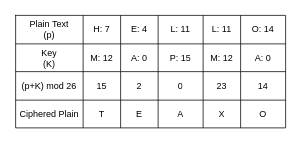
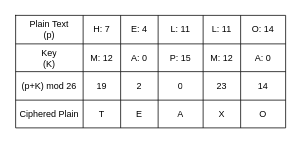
  <mxCell id="0" />
  <mxCell id="1" parent="0" />
  <mxCell id="2" value="" style="shape=table;startSize=0;container=1;collapsible=0;childLayout=tableLayout;fillColor=none;" vertex="1" parent="1"><mxGeometry x="20" y="20" width="360" height="150" as="geometry" /></mxCell>
  <mxCell id="3" value="" style="shape=tableRow;horizontal=0;startSize=0;swimlaneHead=0;swimlaneBody=0;strokeColor=inherit;top=0;left=0;bottom=0;right=0;collapsible=0;dropTarget=0;fillColor=none;points=[[0,0.5],[1,0.5]];portConstraint=eastwest;" vertex="1" parent="2"><mxGeometry width="360" height="38" as="geometry" /></mxCell>
  <mxCell id="4" value="Plain Text&lt;div&gt;(p)&lt;/div&gt;" style="shape=partialRectangle;html=1;whiteSpace=wrap;connectable=0;strokeColor=inherit;overflow=hidden;fillColor=none;top=0;left=0;bottom=0;right=0;pointerEvents=1;" vertex="1" parent="3"><mxGeometry width="90" height="38" as="geometry"><mxRectangle width="90" height="38" as="alternateBounds" /></mxGeometry></mxCell>
  <mxCell id="5" value="H: 7" style="shape=partialRectangle;html=1;whiteSpace=wrap;connectable=0;strokeColor=inherit;overflow=hidden;fillColor=none;top=0;left=0;bottom=0;right=0;pointerEvents=1;" vertex="1" parent="3"><mxGeometry x="90" width="50" height="38" as="geometry"><mxRectangle width="50" height="38" as="alternateBounds" /></mxGeometry></mxCell>
  <mxCell id="6" value="E: 4" style="shape=partialRectangle;html=1;whiteSpace=wrap;connectable=0;strokeColor=inherit;overflow=hidden;fillColor=none;top=0;left=0;bottom=0;right=0;pointerEvents=1;" vertex="1" parent="3"><mxGeometry x="140" width="50" height="38" as="geometry"><mxRectangle width="50" height="38" as="alternateBounds" /></mxGeometry></mxCell>
  <mxCell id="7" value="L: 11" style="shape=partialRectangle;html=1;whiteSpace=wrap;connectable=0;strokeColor=inherit;overflow=hidden;fillColor=none;top=0;left=0;bottom=0;right=0;pointerEvents=1;" vertex="1" parent="3"><mxGeometry x="190" width="60" height="38" as="geometry"><mxRectangle width="60" height="38" as="alternateBounds" /></mxGeometry></mxCell>
  <mxCell id="8" value="L: 11" style="shape=partialRectangle;html=1;whiteSpace=wrap;connectable=0;strokeColor=inherit;overflow=hidden;fillColor=none;top=0;left=0;bottom=0;right=0;pointerEvents=1;" vertex="1" parent="3"><mxGeometry x="250" width="50" height="38" as="geometry"><mxRectangle width="50" height="38" as="alternateBounds" /></mxGeometry></mxCell>
  <mxCell id="9" value="O: 14" style="shape=partialRectangle;html=1;whiteSpace=wrap;connectable=0;strokeColor=inherit;overflow=hidden;fillColor=none;top=0;left=0;bottom=0;right=0;pointerEvents=1;" vertex="1" parent="3"><mxGeometry x="300" width="60" height="38" as="geometry"><mxRectangle width="60" height="38" as="alternateBounds" /></mxGeometry></mxCell>
  <mxCell id="10" value="" style="shape=tableRow;horizontal=0;startSize=0;swimlaneHead=0;swimlaneBody=0;strokeColor=inherit;top=0;left=0;bottom=0;right=0;collapsible=0;dropTarget=0;fillColor=none;points=[[0,0.5],[1,0.5]];portConstraint=eastwest;" vertex="1" parent="2"><mxGeometry y="38" width="360" height="37" as="geometry" /></mxCell>
  <mxCell id="11" value="Key&lt;div&gt;(K)&lt;/div&gt;" style="shape=partialRectangle;html=1;whiteSpace=wrap;connectable=0;strokeColor=inherit;overflow=hidden;fillColor=none;top=0;left=0;bottom=0;right=0;pointerEvents=1;" vertex="1" parent="10"><mxGeometry width="90" height="37" as="geometry"><mxRectangle width="90" height="37" as="alternateBounds" /></mxGeometry></mxCell>
  <mxCell id="12" value="M: 12" style="shape=partialRectangle;html=1;whiteSpace=wrap;connectable=0;strokeColor=inherit;overflow=hidden;fillColor=none;top=0;left=0;bottom=0;right=0;pointerEvents=1;" vertex="1" parent="10"><mxGeometry x="90" width="50" height="37" as="geometry"><mxRectangle width="50" height="37" as="alternateBounds" /></mxGeometry></mxCell>
  <mxCell id="13" value="A: 0" style="shape=partialRectangle;html=1;whiteSpace=wrap;connectable=0;strokeColor=inherit;overflow=hidden;fillColor=none;top=0;left=0;bottom=0;right=0;pointerEvents=1;" vertex="1" parent="10"><mxGeometry x="140" width="50" height="37" as="geometry"><mxRectangle width="50" height="37" as="alternateBounds" /></mxGeometry></mxCell>
  <mxCell id="14" value="P: 15" style="shape=partialRectangle;html=1;whiteSpace=wrap;connectable=0;strokeColor=inherit;overflow=hidden;fillColor=none;top=0;left=0;bottom=0;right=0;pointerEvents=1;" vertex="1" parent="10"><mxGeometry x="190" width="60" height="37" as="geometry"><mxRectangle width="60" height="37" as="alternateBounds" /></mxGeometry></mxCell>
  <mxCell id="15" value="M: 12" style="shape=partialRectangle;html=1;whiteSpace=wrap;connectable=0;strokeColor=inherit;overflow=hidden;fillColor=none;top=0;left=0;bottom=0;right=0;pointerEvents=1;" vertex="1" parent="10"><mxGeometry x="250" width="50" height="37" as="geometry"><mxRectangle width="50" height="37" as="alternateBounds" /></mxGeometry></mxCell>
  <mxCell id="16" value="A: 0" style="shape=partialRectangle;html=1;whiteSpace=wrap;connectable=0;strokeColor=inherit;overflow=hidden;fillColor=none;top=0;left=0;bottom=0;right=0;pointerEvents=1;" vertex="1" parent="10"><mxGeometry x="300" width="60" height="37" as="geometry"><mxRectangle width="60" height="37" as="alternateBounds" /></mxGeometry></mxCell>
  <mxCell id="17" value="" style="shape=tableRow;horizontal=0;startSize=0;swimlaneHead=0;swimlaneBody=0;strokeColor=inherit;top=0;left=0;bottom=0;right=0;collapsible=0;dropTarget=0;fillColor=none;points=[[0,0.5],[1,0.5]];portConstraint=eastwest;" vertex="1" parent="2"><mxGeometry y="75" width="360" height="38" as="geometry" /></mxCell>
  <mxCell id="18" value="(p+K) mod 26" style="shape=partialRectangle;html=1;whiteSpace=wrap;connectable=0;strokeColor=inherit;overflow=hidden;fillColor=none;top=0;left=0;bottom=0;right=0;pointerEvents=1;" vertex="1" parent="17"><mxGeometry width="90" height="38" as="geometry"><mxRectangle width="90" height="38" as="alternateBounds" /></mxGeometry></mxCell>
- <mxCell id="19" value="15" style="shape=partialRectangle;html=1;whiteSpace=wrap;connectable=0;strokeColor=inherit;overflow=hidden;fillColor=none;top=0;left=0;bottom=0;right=0;pointerEvents=1;" vertex="1" parent="17"><mxGeometry x="90" width="50" height="38" as="geometry"><mxRectangle width="50" height="38" as="alternateBounds" /></mxGeometry></mxCell>
+ <mxCell id="19" value="19" style="shape=partialRectangle;html=1;whiteSpace=wrap;connectable=0;strokeColor=inherit;overflow=hidden;fillColor=none;top=0;left=0;bottom=0;right=0;pointerEvents=1;" vertex="1" parent="17"><mxGeometry x="90" width="50" height="38" as="geometry"><mxRectangle width="50" height="38" as="alternateBounds" /></mxGeometry></mxCell>
  <mxCell id="20" value="2" style="shape=partialRectangle;html=1;whiteSpace=wrap;connectable=0;strokeColor=inherit;overflow=hidden;fillColor=none;top=0;left=0;bottom=0;right=0;pointerEvents=1;" vertex="1" parent="17"><mxGeometry x="140" width="50" height="38" as="geometry"><mxRectangle width="50" height="38" as="alternateBounds" /></mxGeometry></mxCell>
  <mxCell id="21" value="0" style="shape=partialRectangle;html=1;whiteSpace=wrap;connectable=0;strokeColor=inherit;overflow=hidden;fillColor=none;top=0;left=0;bottom=0;right=0;pointerEvents=1;" vertex="1" parent="17"><mxGeometry x="190" width="60" height="38" as="geometry"><mxRectangle width="60" height="38" as="alternateBounds" /></mxGeometry></mxCell>
  <mxCell id="22" value="23" style="shape=partialRectangle;html=1;whiteSpace=wrap;connectable=0;strokeColor=inherit;overflow=hidden;fillColor=none;top=0;left=0;bottom=0;right=0;pointerEvents=1;" vertex="1" parent="17"><mxGeometry x="250" width="50" height="38" as="geometry"><mxRectangle width="50" height="38" as="alternateBounds" /></mxGeometry></mxCell>
  <mxCell id="23" value="14" style="shape=partialRectangle;html=1;whiteSpace=wrap;connectable=0;strokeColor=inherit;overflow=hidden;fillColor=none;top=0;left=0;bottom=0;right=0;pointerEvents=1;" vertex="1" parent="17"><mxGeometry x="300" width="60" height="38" as="geometry"><mxRectangle width="60" height="38" as="alternateBounds" /></mxGeometry></mxCell>
  <mxCell id="24" style="shape=tableRow;horizontal=0;startSize=0;swimlaneHead=0;swimlaneBody=0;strokeColor=inherit;top=0;left=0;bottom=0;right=0;collapsible=0;dropTarget=0;fillColor=none;points=[[0,0.5],[1,0.5]];portConstraint=eastwest;" vertex="1" parent="2"><mxGeometry y="113" width="360" height="37" as="geometry" /></mxCell>
  <mxCell id="25" value="Ciphered Plain" style="shape=partialRectangle;html=1;whiteSpace=wrap;connectable=0;strokeColor=inherit;overflow=hidden;fillColor=none;top=0;left=0;bottom=0;right=0;pointerEvents=1;" vertex="1" parent="24"><mxGeometry width="90" height="37" as="geometry"><mxRectangle width="90" height="37" as="alternateBounds" /></mxGeometry></mxCell>
  <mxCell id="26" value="T" style="shape=partialRectangle;html=1;whiteSpace=wrap;connectable=0;strokeColor=inherit;overflow=hidden;fillColor=none;top=0;left=0;bottom=0;right=0;pointerEvents=1;" vertex="1" parent="24"><mxGeometry x="90" width="50" height="37" as="geometry"><mxRectangle width="50" height="37" as="alternateBounds" /></mxGeometry></mxCell>
  <mxCell id="27" value="E" style="shape=partialRectangle;html=1;whiteSpace=wrap;connectable=0;strokeColor=inherit;overflow=hidden;fillColor=none;top=0;left=0;bottom=0;right=0;pointerEvents=1;" vertex="1" parent="24"><mxGeometry x="140" width="50" height="37" as="geometry"><mxRectangle width="50" height="37" as="alternateBounds" /></mxGeometry></mxCell>
  <mxCell id="28" value="A" style="shape=partialRectangle;html=1;whiteSpace=wrap;connectable=0;strokeColor=inherit;overflow=hidden;fillColor=none;top=0;left=0;bottom=0;right=0;pointerEvents=1;" vertex="1" parent="24"><mxGeometry x="190" width="60" height="37" as="geometry"><mxRectangle width="60" height="37" as="alternateBounds" /></mxGeometry></mxCell>
  <mxCell id="29" value="X" style="shape=partialRectangle;html=1;whiteSpace=wrap;connectable=0;strokeColor=inherit;overflow=hidden;fillColor=none;top=0;left=0;bottom=0;right=0;pointerEvents=1;" vertex="1" parent="24"><mxGeometry x="250" width="50" height="37" as="geometry"><mxRectangle width="50" height="37" as="alternateBounds" /></mxGeometry></mxCell>
  <mxCell id="30" value="O" style="shape=partialRectangle;html=1;whiteSpace=wrap;connectable=0;strokeColor=inherit;overflow=hidden;fillColor=none;top=0;left=0;bottom=0;right=0;pointerEvents=1;" vertex="1" parent="24"><mxGeometry x="300" width="60" height="37" as="geometry"><mxRectangle width="60" height="37" as="alternateBounds" /></mxGeometry></mxCell>
